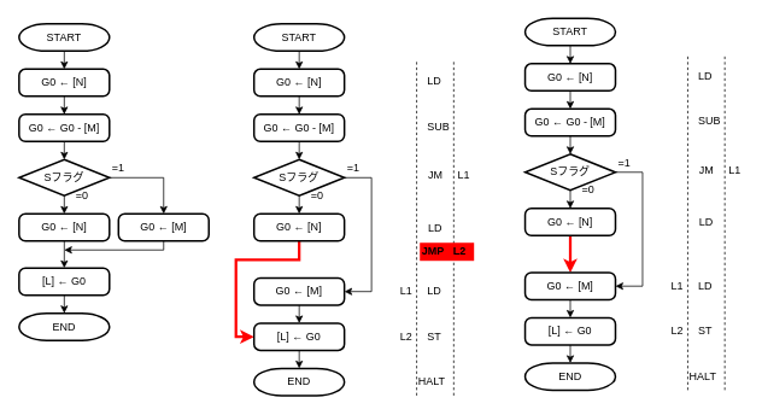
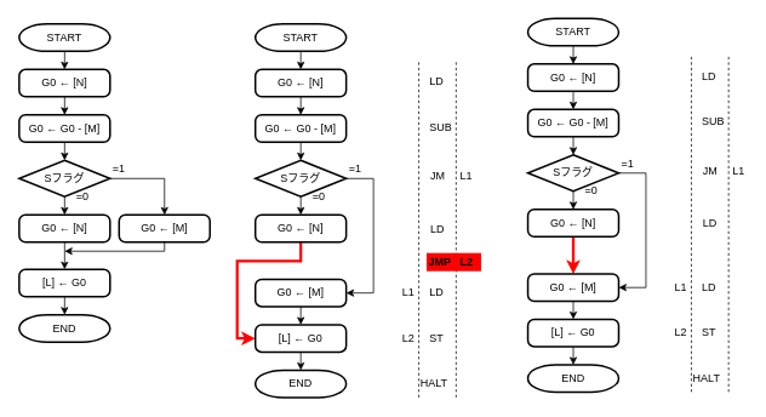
  <mxCell id="0" />
  <mxCell id="1" parent="0" />
  <mxCell id="2" style="edgeStyle=orthogonalEdgeStyle;rounded=0;orthogonalLoop=1;jettySize=auto;html=1;exitX=0.5;exitY=1;exitDx=0;exitDy=0;exitPerimeter=0;entryX=0.5;entryY=0;entryDx=0;entryDy=0;" parent="1" source="3" target="5" edge="1"><mxGeometry relative="1" as="geometry" /></mxCell>
  <mxCell id="3" value="START" style="strokeWidth=2;html=1;shape=mxgraph.flowchart.terminator;whiteSpace=wrap;" parent="1" vertex="1"><mxGeometry x="20" y="26" width="100" height="30" as="geometry" /></mxCell>
  <mxCell id="4" style="edgeStyle=orthogonalEdgeStyle;rounded=0;orthogonalLoop=1;jettySize=auto;html=1;exitX=0.5;exitY=1;exitDx=0;exitDy=0;entryX=0.5;entryY=0;entryDx=0;entryDy=0;" parent="1" source="5" target="7" edge="1"><mxGeometry relative="1" as="geometry" /></mxCell>
  <mxCell id="5" value="G0 ← [N]" style="rounded=1;whiteSpace=wrap;html=1;absoluteArcSize=1;arcSize=14;strokeWidth=2;" parent="1" vertex="1"><mxGeometry x="20" y="76" width="100" height="30" as="geometry" /></mxCell>
  <mxCell id="6" style="edgeStyle=orthogonalEdgeStyle;rounded=0;orthogonalLoop=1;jettySize=auto;html=1;exitX=0.5;exitY=1;exitDx=0;exitDy=0;entryX=0.5;entryY=0;entryDx=0;entryDy=0;entryPerimeter=0;" parent="1" source="7" target="8" edge="1"><mxGeometry relative="1" as="geometry" /></mxCell>
  <mxCell id="7" value="G0 ← G0 - [M]" style="rounded=1;whiteSpace=wrap;html=1;absoluteArcSize=1;arcSize=14;strokeWidth=2;" parent="1" vertex="1"><mxGeometry x="20" y="126" width="100" height="30" as="geometry" /></mxCell>
  <mxCell id="8" value="Sフラグ" style="strokeWidth=2;html=1;shape=mxgraph.flowchart.decision;whiteSpace=wrap;" parent="1" vertex="1"><mxGeometry x="20" y="176" width="100" height="40" as="geometry" /></mxCell>
  <mxCell id="9" style="edgeStyle=orthogonalEdgeStyle;rounded=0;orthogonalLoop=1;jettySize=auto;html=1;exitX=0.25;exitY=1;exitDx=0;exitDy=0;entryX=1;entryY=0.5;entryDx=0;entryDy=0;entryPerimeter=0;" parent="1" source="11" target="8" edge="1"><mxGeometry relative="1" as="geometry" /></mxCell>
  <mxCell id="10" style="edgeStyle=orthogonalEdgeStyle;rounded=0;orthogonalLoop=1;jettySize=auto;html=1;exitX=0.25;exitY=1;exitDx=0;exitDy=0;" parent="1" source="11" target="21" edge="1"><mxGeometry relative="1" as="geometry"><Array as="points"><mxPoint x="180" y="196" /></Array></mxGeometry></mxCell>
  <mxCell id="11" value="=1" style="text;html=1;strokeColor=none;fillColor=none;align=center;verticalAlign=middle;whiteSpace=wrap;rounded=0;" parent="1" vertex="1"><mxGeometry x="110" y="176" width="40" height="20" as="geometry" /></mxCell>
  <mxCell id="12" style="edgeStyle=orthogonalEdgeStyle;rounded=0;orthogonalLoop=1;jettySize=auto;html=1;exitX=0;exitY=0.5;exitDx=0;exitDy=0;entryX=0.5;entryY=0;entryDx=0;entryDy=0;" parent="1" source="13" target="15" edge="1"><mxGeometry relative="1" as="geometry" /></mxCell>
  <mxCell id="13" value="=0" style="text;html=1;strokeColor=none;fillColor=none;align=center;verticalAlign=middle;whiteSpace=wrap;rounded=0;" parent="1" vertex="1"><mxGeometry x="70" y="206" width="40" height="20" as="geometry" /></mxCell>
  <mxCell id="14" style="edgeStyle=orthogonalEdgeStyle;rounded=0;orthogonalLoop=1;jettySize=auto;html=1;exitX=0.5;exitY=1;exitDx=0;exitDy=0;entryX=0.5;entryY=0;entryDx=0;entryDy=0;" parent="1" source="15" target="17" edge="1"><mxGeometry relative="1" as="geometry" /></mxCell>
  <mxCell id="15" value="G0 ← [N]" style="rounded=1;whiteSpace=wrap;html=1;absoluteArcSize=1;arcSize=14;strokeWidth=2;" parent="1" vertex="1"><mxGeometry x="20" y="236" width="100" height="30" as="geometry" /></mxCell>
  <mxCell id="16" style="edgeStyle=orthogonalEdgeStyle;rounded=0;orthogonalLoop=1;jettySize=auto;html=1;exitX=0.5;exitY=1;exitDx=0;exitDy=0;entryX=0.5;entryY=0;entryDx=0;entryDy=0;entryPerimeter=0;" parent="1" source="17" target="18" edge="1"><mxGeometry relative="1" as="geometry" /></mxCell>
  <mxCell id="17" value="[L] ← G0" style="rounded=1;whiteSpace=wrap;html=1;absoluteArcSize=1;arcSize=14;strokeWidth=2;" parent="1" vertex="1"><mxGeometry x="20" y="296" width="100" height="30" as="geometry" /></mxCell>
  <mxCell id="18" value="END" style="strokeWidth=2;html=1;shape=mxgraph.flowchart.terminator;whiteSpace=wrap;" parent="1" vertex="1"><mxGeometry x="20" y="346" width="100" height="30" as="geometry" /></mxCell>
  <mxCell id="19" style="edgeStyle=orthogonalEdgeStyle;rounded=0;orthogonalLoop=1;jettySize=auto;html=1;exitX=0.5;exitY=1;exitDx=0;exitDy=0;exitPerimeter=0;" parent="1" source="18" target="18" edge="1"><mxGeometry relative="1" as="geometry" /></mxCell>
  <mxCell id="20" style="edgeStyle=orthogonalEdgeStyle;rounded=0;orthogonalLoop=1;jettySize=auto;html=1;exitX=0.5;exitY=1;exitDx=0;exitDy=0;" parent="1" source="21" edge="1"><mxGeometry relative="1" as="geometry"><mxPoint x="70" y="276" as="targetPoint" /><Array as="points"><mxPoint x="180" y="276" /></Array></mxGeometry></mxCell>
  <mxCell id="21" value="G0 ← [M]" style="rounded=1;whiteSpace=wrap;html=1;absoluteArcSize=1;arcSize=14;strokeWidth=2;" parent="1" vertex="1"><mxGeometry x="130" y="236" width="100" height="30" as="geometry" /></mxCell>
  <mxCell id="22" style="edgeStyle=orthogonalEdgeStyle;rounded=0;orthogonalLoop=1;jettySize=auto;html=1;exitX=0.5;exitY=1;exitDx=0;exitDy=0;exitPerimeter=0;entryX=0.5;entryY=0;entryDx=0;entryDy=0;" parent="1" source="23" target="25" edge="1"><mxGeometry relative="1" as="geometry" /></mxCell>
  <mxCell id="23" value="START" style="strokeWidth=2;html=1;shape=mxgraph.flowchart.terminator;whiteSpace=wrap;" parent="1" vertex="1"><mxGeometry x="280" y="26" width="100" height="30" as="geometry" /></mxCell>
  <mxCell id="24" style="edgeStyle=orthogonalEdgeStyle;rounded=0;orthogonalLoop=1;jettySize=auto;html=1;exitX=0.5;exitY=1;exitDx=0;exitDy=0;entryX=0.5;entryY=0;entryDx=0;entryDy=0;" parent="1" source="25" target="27" edge="1"><mxGeometry relative="1" as="geometry" /></mxCell>
  <mxCell id="25" value="G0 ← [N]" style="rounded=1;whiteSpace=wrap;html=1;absoluteArcSize=1;arcSize=14;strokeWidth=2;" parent="1" vertex="1"><mxGeometry x="280" y="76" width="100" height="30" as="geometry" /></mxCell>
  <mxCell id="26" style="edgeStyle=orthogonalEdgeStyle;rounded=0;orthogonalLoop=1;jettySize=auto;html=1;exitX=0.5;exitY=1;exitDx=0;exitDy=0;entryX=0.5;entryY=0;entryDx=0;entryDy=0;entryPerimeter=0;" parent="1" source="27" target="28" edge="1"><mxGeometry relative="1" as="geometry" /></mxCell>
  <mxCell id="27" value="G0 ← G0 - [M]" style="rounded=1;whiteSpace=wrap;html=1;absoluteArcSize=1;arcSize=14;strokeWidth=2;" parent="1" vertex="1"><mxGeometry x="280" y="126" width="100" height="30" as="geometry" /></mxCell>
  <mxCell id="28" value="Sフラグ" style="strokeWidth=2;html=1;shape=mxgraph.flowchart.decision;whiteSpace=wrap;" parent="1" vertex="1"><mxGeometry x="280" y="176" width="100" height="40" as="geometry" /></mxCell>
  <mxCell id="29" style="edgeStyle=orthogonalEdgeStyle;rounded=0;orthogonalLoop=1;jettySize=auto;html=1;exitX=0.25;exitY=1;exitDx=0;exitDy=0;entryX=1;entryY=0.5;entryDx=0;entryDy=0;entryPerimeter=0;" parent="1" source="31" target="28" edge="1"><mxGeometry relative="1" as="geometry" /></mxCell>
  <mxCell id="30" style="edgeStyle=orthogonalEdgeStyle;rounded=0;orthogonalLoop=1;jettySize=auto;html=1;exitX=0.25;exitY=1;exitDx=0;exitDy=0;" parent="1" source="31" target="41" edge="1"><mxGeometry relative="1" as="geometry"><Array as="points"><mxPoint x="410" y="196" /><mxPoint x="410" y="322" /></Array></mxGeometry></mxCell>
  <mxCell id="31" value="=1" style="text;html=1;strokeColor=none;fillColor=none;align=center;verticalAlign=middle;whiteSpace=wrap;rounded=0;" parent="1" vertex="1"><mxGeometry x="370" y="176" width="40" height="20" as="geometry" /></mxCell>
  <mxCell id="32" style="edgeStyle=orthogonalEdgeStyle;rounded=0;orthogonalLoop=1;jettySize=auto;html=1;exitX=0;exitY=0.5;exitDx=0;exitDy=0;entryX=0.5;entryY=0;entryDx=0;entryDy=0;" parent="1" source="33" target="35" edge="1"><mxGeometry relative="1" as="geometry" /></mxCell>
  <mxCell id="33" value="=0" style="text;html=1;strokeColor=none;fillColor=none;align=center;verticalAlign=middle;whiteSpace=wrap;rounded=0;" parent="1" vertex="1"><mxGeometry x="330" y="206" width="40" height="20" as="geometry" /></mxCell>
  <mxCell id="34" style="edgeStyle=orthogonalEdgeStyle;rounded=0;orthogonalLoop=1;jettySize=auto;html=1;exitX=0.5;exitY=1;exitDx=0;exitDy=0;entryX=0;entryY=0.5;entryDx=0;entryDy=0;strokeColor=#FF0000;strokeWidth=3;" parent="1" source="35" target="37" edge="1"><mxGeometry relative="1" as="geometry"><mxPoint x="330" y="367" as="targetPoint" /><Array as="points"><mxPoint x="330" y="287" /><mxPoint x="260" y="287" /><mxPoint x="260" y="372" /></Array></mxGeometry></mxCell>
  <mxCell id="35" value="G0 ← [N]" style="rounded=1;whiteSpace=wrap;html=1;absoluteArcSize=1;arcSize=14;strokeWidth=2;" parent="1" vertex="1"><mxGeometry x="280" y="236" width="100" height="30" as="geometry" /></mxCell>
  <mxCell id="36" style="edgeStyle=orthogonalEdgeStyle;rounded=0;orthogonalLoop=1;jettySize=auto;html=1;exitX=0.5;exitY=1;exitDx=0;exitDy=0;entryX=0.5;entryY=0;entryDx=0;entryDy=0;entryPerimeter=0;" parent="1" source="37" target="38" edge="1"><mxGeometry relative="1" as="geometry" /></mxCell>
  <mxCell id="37" value="[L] ← G0" style="rounded=1;whiteSpace=wrap;html=1;absoluteArcSize=1;arcSize=14;strokeWidth=2;" parent="1" vertex="1"><mxGeometry x="280" y="357" width="100" height="30" as="geometry" /></mxCell>
  <mxCell id="38" value="END" style="strokeWidth=2;html=1;shape=mxgraph.flowchart.terminator;whiteSpace=wrap;" parent="1" vertex="1"><mxGeometry x="280" y="407" width="100" height="30" as="geometry" /></mxCell>
  <mxCell id="39" style="edgeStyle=orthogonalEdgeStyle;rounded=0;orthogonalLoop=1;jettySize=auto;html=1;exitX=0.5;exitY=1;exitDx=0;exitDy=0;exitPerimeter=0;" parent="1" source="38" target="38" edge="1"><mxGeometry relative="1" as="geometry" /></mxCell>
  <mxCell id="40" style="edgeStyle=orthogonalEdgeStyle;rounded=0;orthogonalLoop=1;jettySize=auto;html=1;exitX=0.5;exitY=1;exitDx=0;exitDy=0;entryX=0.5;entryY=0;entryDx=0;entryDy=0;" parent="1" source="41" target="37" edge="1"><mxGeometry relative="1" as="geometry" /></mxCell>
  <mxCell id="41" value="G0 ← [M]" style="rounded=1;whiteSpace=wrap;html=1;absoluteArcSize=1;arcSize=14;strokeWidth=2;" parent="1" vertex="1"><mxGeometry x="280" y="307" width="100" height="30" as="geometry" /></mxCell>
  <mxCell id="42" value="LD" style="text;html=1;strokeColor=none;fillColor=none;align=left;verticalAlign=middle;whiteSpace=wrap;rounded=0;" parent="1" vertex="1"><mxGeometry x="470" y="80" width="40" height="20" as="geometry" /></mxCell>
  <mxCell id="43" value="SUB" style="text;html=1;strokeColor=none;fillColor=none;align=left;verticalAlign=middle;whiteSpace=wrap;rounded=0;" parent="1" vertex="1"><mxGeometry x="470" y="130" width="40" height="20" as="geometry" /></mxCell>
  <mxCell id="44" value="JM&amp;nbsp; &amp;nbsp; &amp;nbsp;L1" style="text;html=1;strokeColor=none;fillColor=none;align=left;verticalAlign=middle;whiteSpace=wrap;rounded=0;" parent="1" vertex="1"><mxGeometry x="471" y="184" width="49" height="20" as="geometry" /></mxCell>
  <mxCell id="45" value="LD" style="text;html=1;strokeColor=none;fillColor=none;align=left;verticalAlign=middle;whiteSpace=wrap;rounded=0;" parent="1" vertex="1"><mxGeometry x="471" y="242" width="40" height="20" as="geometry" /></mxCell>
  <mxCell id="46" value="L1" style="text;html=1;strokeColor=none;fillColor=none;align=left;verticalAlign=middle;whiteSpace=wrap;rounded=0;" parent="1" vertex="1"><mxGeometry x="440" y="312" width="20" height="20" as="geometry" /></mxCell>
  <mxCell id="47" value="LD" style="text;html=1;strokeColor=none;fillColor=none;align=left;verticalAlign=middle;whiteSpace=wrap;rounded=0;" parent="1" vertex="1"><mxGeometry x="470" y="312" width="40" height="20" as="geometry" /></mxCell>
  <mxCell id="48" value="L2" style="text;html=1;strokeColor=none;fillColor=none;align=left;verticalAlign=middle;whiteSpace=wrap;rounded=0;" parent="1" vertex="1"><mxGeometry x="440" y="362" width="20" height="20" as="geometry" /></mxCell>
  <mxCell id="49" value="ST" style="text;html=1;strokeColor=none;fillColor=none;align=left;verticalAlign=middle;whiteSpace=wrap;rounded=0;" parent="1" vertex="1"><mxGeometry x="470" y="362" width="40" height="20" as="geometry" /></mxCell>
  <mxCell id="50" value="HALT" style="text;html=1;strokeColor=none;fillColor=none;align=left;verticalAlign=middle;whiteSpace=wrap;rounded=0;" parent="1" vertex="1"><mxGeometry x="460" y="412" width="40" height="20" as="geometry" /></mxCell>
  <mxCell id="51" value="" style="endArrow=none;dashed=1;html=1;" parent="1" edge="1"><mxGeometry width="50" height="50" relative="1" as="geometry"><mxPoint x="460" y="437" as="sourcePoint" /><mxPoint x="460" y="67" as="targetPoint" /></mxGeometry></mxCell>
  <mxCell id="52" value="" style="endArrow=none;dashed=1;html=1;" parent="1" edge="1"><mxGeometry width="50" height="50" relative="1" as="geometry"><mxPoint x="501" y="437" as="sourcePoint" /><mxPoint x="501" y="67" as="targetPoint" /></mxGeometry></mxCell>
  <mxCell id="53" style="edgeStyle=orthogonalEdgeStyle;rounded=0;orthogonalLoop=1;jettySize=auto;html=1;exitX=0.5;exitY=1;exitDx=0;exitDy=0;exitPerimeter=0;entryX=0.5;entryY=0;entryDx=0;entryDy=0;" edge="1" source="54" target="56" parent="1"><mxGeometry relative="1" as="geometry" /></mxCell>
  <mxCell id="54" value="START" style="strokeWidth=2;html=1;shape=mxgraph.flowchart.terminator;whiteSpace=wrap;" vertex="1" parent="1"><mxGeometry x="580" y="20" width="100" height="30" as="geometry" /></mxCell>
  <mxCell id="55" style="edgeStyle=orthogonalEdgeStyle;rounded=0;orthogonalLoop=1;jettySize=auto;html=1;exitX=0.5;exitY=1;exitDx=0;exitDy=0;entryX=0.5;entryY=0;entryDx=0;entryDy=0;" edge="1" source="56" target="58" parent="1"><mxGeometry relative="1" as="geometry" /></mxCell>
  <mxCell id="56" value="G0 ← [N]" style="rounded=1;whiteSpace=wrap;html=1;absoluteArcSize=1;arcSize=14;strokeWidth=2;" vertex="1" parent="1"><mxGeometry x="580" y="70" width="100" height="30" as="geometry" /></mxCell>
  <mxCell id="57" style="edgeStyle=orthogonalEdgeStyle;rounded=0;orthogonalLoop=1;jettySize=auto;html=1;exitX=0.5;exitY=1;exitDx=0;exitDy=0;entryX=0.5;entryY=0;entryDx=0;entryDy=0;entryPerimeter=0;" edge="1" source="58" target="59" parent="1"><mxGeometry relative="1" as="geometry" /></mxCell>
  <mxCell id="58" value="G0 ← G0 - [M]" style="rounded=1;whiteSpace=wrap;html=1;absoluteArcSize=1;arcSize=14;strokeWidth=2;" vertex="1" parent="1"><mxGeometry x="580" y="120" width="100" height="30" as="geometry" /></mxCell>
  <mxCell id="59" value="Sフラグ" style="strokeWidth=2;html=1;shape=mxgraph.flowchart.decision;whiteSpace=wrap;" vertex="1" parent="1"><mxGeometry x="580" y="170" width="100" height="40" as="geometry" /></mxCell>
  <mxCell id="60" style="edgeStyle=orthogonalEdgeStyle;rounded=0;orthogonalLoop=1;jettySize=auto;html=1;exitX=0.25;exitY=1;exitDx=0;exitDy=0;entryX=1;entryY=0.5;entryDx=0;entryDy=0;entryPerimeter=0;" edge="1" source="62" target="59" parent="1"><mxGeometry relative="1" as="geometry" /></mxCell>
  <mxCell id="61" style="edgeStyle=orthogonalEdgeStyle;rounded=0;orthogonalLoop=1;jettySize=auto;html=1;exitX=0.25;exitY=1;exitDx=0;exitDy=0;" edge="1" source="62" target="72" parent="1"><mxGeometry relative="1" as="geometry"><Array as="points"><mxPoint x="710" y="190" /><mxPoint x="710" y="316" /></Array></mxGeometry></mxCell>
  <mxCell id="62" value="=1" style="text;html=1;strokeColor=none;fillColor=none;align=center;verticalAlign=middle;whiteSpace=wrap;rounded=0;" vertex="1" parent="1"><mxGeometry x="670" y="170" width="40" height="20" as="geometry" /></mxCell>
  <mxCell id="63" style="edgeStyle=orthogonalEdgeStyle;rounded=0;orthogonalLoop=1;jettySize=auto;html=1;exitX=0;exitY=0.5;exitDx=0;exitDy=0;entryX=0.5;entryY=0;entryDx=0;entryDy=0;" edge="1" source="64" target="66" parent="1"><mxGeometry relative="1" as="geometry" /></mxCell>
  <mxCell id="64" value="=0" style="text;html=1;strokeColor=none;fillColor=none;align=center;verticalAlign=middle;whiteSpace=wrap;rounded=0;" vertex="1" parent="1"><mxGeometry x="630" y="200" width="40" height="20" as="geometry" /></mxCell>
  <mxCell id="65" style="edgeStyle=orthogonalEdgeStyle;rounded=0;orthogonalLoop=1;jettySize=auto;html=1;exitX=0.5;exitY=1;exitDx=0;exitDy=0;entryX=0.5;entryY=0;entryDx=0;entryDy=0;strokeColor=#FF0000;strokeWidth=3;" edge="1" parent="1" source="66" target="72"><mxGeometry relative="1" as="geometry" /></mxCell>
  <mxCell id="66" value="G0 ← [N]" style="rounded=1;whiteSpace=wrap;html=1;absoluteArcSize=1;arcSize=14;strokeWidth=2;" vertex="1" parent="1"><mxGeometry x="580" y="230" width="100" height="30" as="geometry" /></mxCell>
  <mxCell id="67" style="edgeStyle=orthogonalEdgeStyle;rounded=0;orthogonalLoop=1;jettySize=auto;html=1;exitX=0.5;exitY=1;exitDx=0;exitDy=0;entryX=0.5;entryY=0;entryDx=0;entryDy=0;entryPerimeter=0;" edge="1" source="68" target="69" parent="1"><mxGeometry relative="1" as="geometry" /></mxCell>
  <mxCell id="68" value="[L] ← G0" style="rounded=1;whiteSpace=wrap;html=1;absoluteArcSize=1;arcSize=14;strokeWidth=2;" vertex="1" parent="1"><mxGeometry x="580" y="351" width="100" height="30" as="geometry" /></mxCell>
  <mxCell id="69" value="END" style="strokeWidth=2;html=1;shape=mxgraph.flowchart.terminator;whiteSpace=wrap;" vertex="1" parent="1"><mxGeometry x="580" y="401" width="100" height="30" as="geometry" /></mxCell>
  <mxCell id="70" style="edgeStyle=orthogonalEdgeStyle;rounded=0;orthogonalLoop=1;jettySize=auto;html=1;exitX=0.5;exitY=1;exitDx=0;exitDy=0;exitPerimeter=0;" edge="1" source="69" target="69" parent="1"><mxGeometry relative="1" as="geometry" /></mxCell>
  <mxCell id="71" style="edgeStyle=orthogonalEdgeStyle;rounded=0;orthogonalLoop=1;jettySize=auto;html=1;exitX=0.5;exitY=1;exitDx=0;exitDy=0;entryX=0.5;entryY=0;entryDx=0;entryDy=0;" edge="1" source="72" target="68" parent="1"><mxGeometry relative="1" as="geometry" /></mxCell>
  <mxCell id="72" value="G0 ← [M]" style="rounded=1;whiteSpace=wrap;html=1;absoluteArcSize=1;arcSize=14;strokeWidth=2;" vertex="1" parent="1"><mxGeometry x="580" y="301" width="100" height="30" as="geometry" /></mxCell>
  <mxCell id="73" value="LD" style="text;html=1;strokeColor=none;fillColor=none;align=left;verticalAlign=middle;whiteSpace=wrap;rounded=0;" vertex="1" parent="1"><mxGeometry x="770" y="74" width="40" height="20" as="geometry" /></mxCell>
  <mxCell id="74" value="SUB" style="text;html=1;strokeColor=none;fillColor=none;align=left;verticalAlign=middle;whiteSpace=wrap;rounded=0;" vertex="1" parent="1"><mxGeometry x="770" y="124" width="40" height="20" as="geometry" /></mxCell>
  <mxCell id="75" value="JM&amp;nbsp; &amp;nbsp; &amp;nbsp;L1" style="text;html=1;strokeColor=none;fillColor=none;align=left;verticalAlign=middle;whiteSpace=wrap;rounded=0;" vertex="1" parent="1"><mxGeometry x="771" y="178" width="49" height="20" as="geometry" /></mxCell>
  <mxCell id="76" value="LD" style="text;html=1;strokeColor=none;fillColor=none;align=left;verticalAlign=middle;whiteSpace=wrap;rounded=0;" vertex="1" parent="1"><mxGeometry x="771" y="236" width="40" height="20" as="geometry" /></mxCell>
- <mxCell id="77" value="JMP&amp;nbsp; &amp;nbsp;L2" style="text;html=1;strokeColor=none;fillColor=#FF0000;align=left;verticalAlign=middle;whiteSpace=wrap;rounded=0;fontStyle=1" vertex="1" parent="1"><mxGeometry x="463.5" y="268" width="60" height="20" as="geometry" /></mxCell>
+ <mxCell id="77" value="JMP&amp;nbsp; &amp;nbsp;L2" style="text;html=1;strokeColor=none;fillColor=#FF0000;align=left;verticalAlign=middle;whiteSpace=wrap;rounded=0;fontStyle=1" vertex="1" parent="1"><mxGeometry x="468.5" y="278" width="60" height="20" as="geometry" /></mxCell>
  <mxCell id="78" value="L1" style="text;html=1;strokeColor=none;fillColor=none;align=left;verticalAlign=middle;whiteSpace=wrap;rounded=0;" vertex="1" parent="1"><mxGeometry x="740" y="306" width="20" height="20" as="geometry" /></mxCell>
  <mxCell id="79" value="LD" style="text;html=1;strokeColor=none;fillColor=none;align=left;verticalAlign=middle;whiteSpace=wrap;rounded=0;" vertex="1" parent="1"><mxGeometry x="770" y="306" width="40" height="20" as="geometry" /></mxCell>
  <mxCell id="80" value="L2" style="text;html=1;strokeColor=none;fillColor=none;align=left;verticalAlign=middle;whiteSpace=wrap;rounded=0;" vertex="1" parent="1"><mxGeometry x="740" y="356" width="20" height="20" as="geometry" /></mxCell>
  <mxCell id="81" value="ST" style="text;html=1;strokeColor=none;fillColor=none;align=left;verticalAlign=middle;whiteSpace=wrap;rounded=0;" vertex="1" parent="1"><mxGeometry x="770" y="356" width="40" height="20" as="geometry" /></mxCell>
  <mxCell id="82" value="HALT" style="text;html=1;strokeColor=none;fillColor=none;align=left;verticalAlign=middle;whiteSpace=wrap;rounded=0;" vertex="1" parent="1"><mxGeometry x="760" y="406" width="40" height="20" as="geometry" /></mxCell>
  <mxCell id="83" value="" style="endArrow=none;dashed=1;html=1;" edge="1" parent="1"><mxGeometry width="50" height="50" relative="1" as="geometry"><mxPoint x="760" y="431" as="sourcePoint" /><mxPoint x="760" y="61" as="targetPoint" /></mxGeometry></mxCell>
  <mxCell id="84" value="" style="endArrow=none;dashed=1;html=1;" edge="1" parent="1"><mxGeometry width="50" height="50" relative="1" as="geometry"><mxPoint x="801" y="431" as="sourcePoint" /><mxPoint x="801" y="61" as="targetPoint" /></mxGeometry></mxCell>
